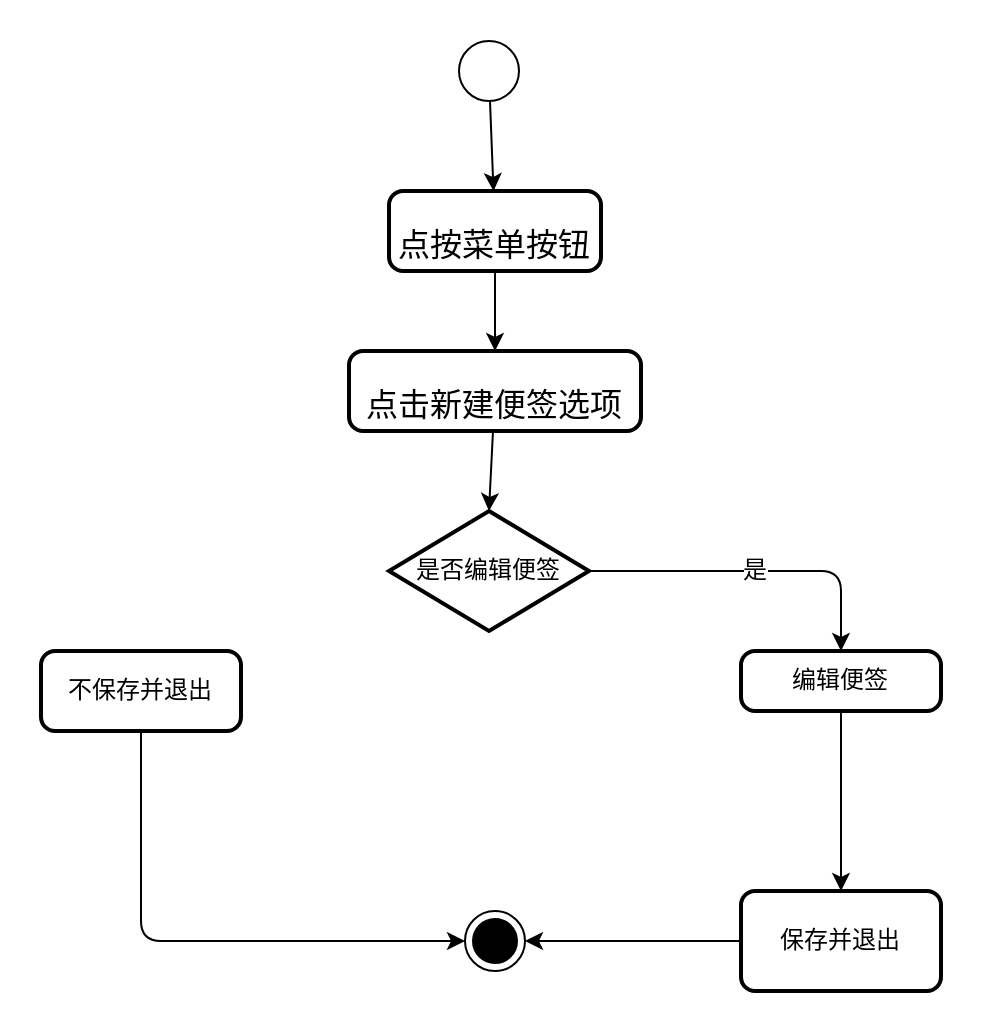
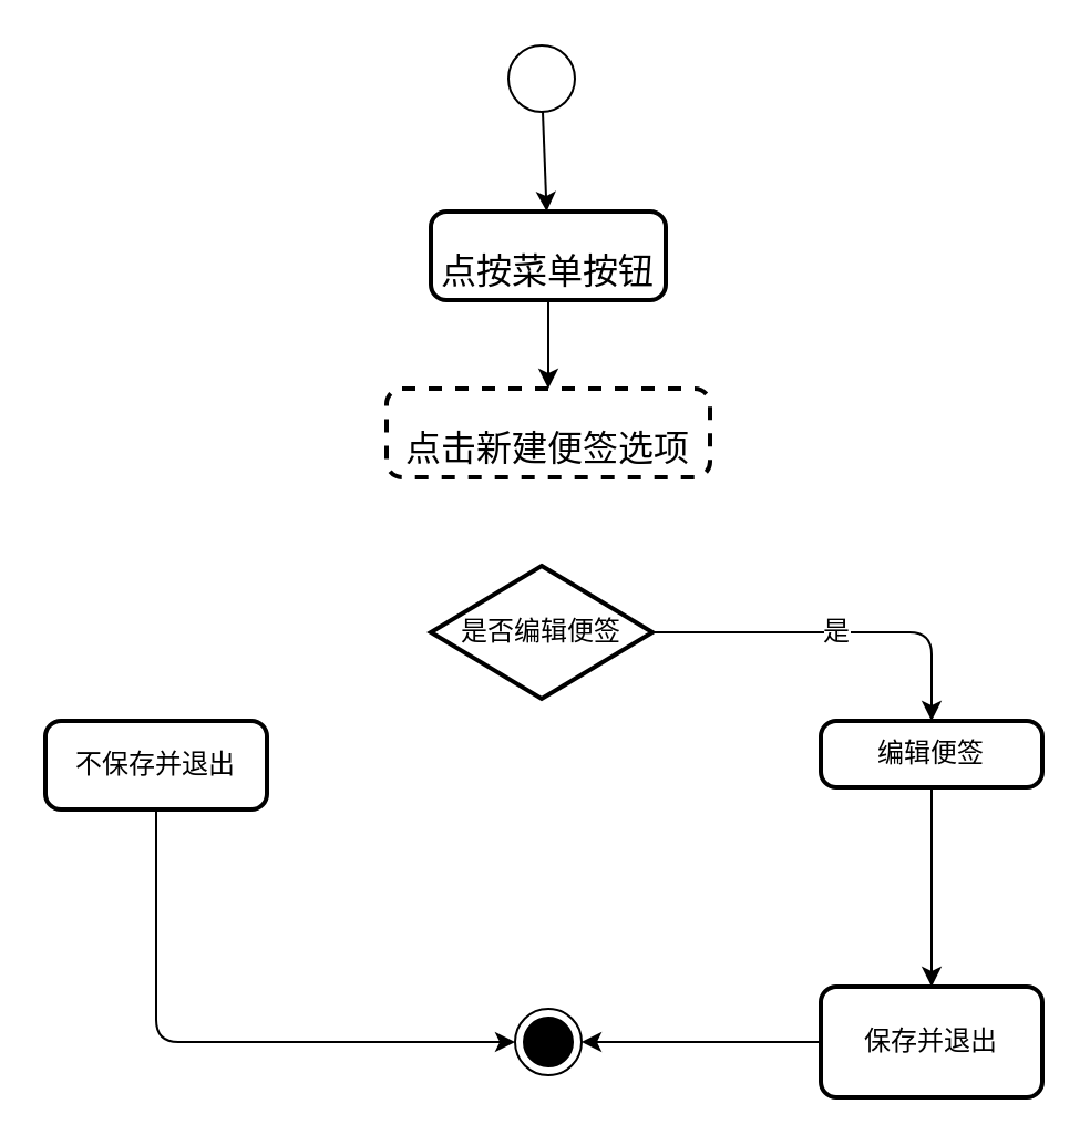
  <mxCell id="0" />
  <mxCell id="1" parent="0" />
  <mxCell id="2" value="" style="edgeStyle=none;html=1;fontSize=36;" edge="1" parent="1" source="3" target="5"><mxGeometry relative="1" as="geometry" /></mxCell>
  <mxCell id="3" value="" style="ellipse;fillColor=#ffffff;strokeColor=#000000;fontSize=36;" vertex="1" parent="1"><mxGeometry x="229" y="20" width="30" height="30" as="geometry" /></mxCell>
  <mxCell id="4" value="" style="edgeStyle=none;html=1;fontSize=36;" edge="1" parent="1" source="5" target="7"><mxGeometry relative="1" as="geometry" /></mxCell>
  <mxCell id="5" value="&lt;font size=&quot;3&quot;&gt;点按菜单按钮&lt;/font&gt;" style="rounded=1;whiteSpace=wrap;html=1;absoluteArcSize=1;arcSize=14;strokeWidth=2;fontSize=36;" vertex="1" parent="1"><mxGeometry x="194" y="95" width="106" height="40" as="geometry" /></mxCell>
- <mxCell id="6" value="" style="edgeStyle=none;html=1;fontSize=12;entryX=0.5;entryY=0;entryDx=0;entryDy=0;entryPerimeter=0;" edge="1" parent="1" source="7" target="9"><mxGeometry relative="1" as="geometry"><mxPoint x="247" y="275" as="targetPoint" /></mxGeometry></mxCell>
- <mxCell id="7" value="&lt;font size=&quot;3&quot;&gt;点击新建便签选项&lt;/font&gt;" style="rounded=1;whiteSpace=wrap;html=1;absoluteArcSize=1;arcSize=14;strokeWidth=2;fontSize=36;" vertex="1" parent="1"><mxGeometry x="174" y="175" width="146" height="40" as="geometry" /></mxCell>
+ <mxCell id="7" value="&lt;font size=&quot;3&quot;&gt;点击新建便签选项&lt;/font&gt;" style="rounded=1;whiteSpace=wrap;html=1;absoluteArcSize=1;arcSize=14;strokeWidth=2;fontSize=36;dashed=1;" vertex="1" parent="1"><mxGeometry x="174" y="175" width="146" height="40" as="geometry" /></mxCell>
  <mxCell id="8" value="是" style="edgeStyle=none;html=1;exitX=1;exitY=0.5;exitDx=0;exitDy=0;exitPerimeter=0;entryX=0.5;entryY=0;entryDx=0;entryDy=0;fontSize=12;" edge="1" parent="1" source="9" target="11"><mxGeometry relative="1" as="geometry"><Array as="points"><mxPoint x="420" y="285" /></Array></mxGeometry></mxCell>
  <mxCell id="9" value="是否编辑便签" style="strokeWidth=2;html=1;shape=mxgraph.flowchart.decision;whiteSpace=wrap;fontSize=12;" vertex="1" parent="1"><mxGeometry x="194" y="255" width="100" height="60" as="geometry" /></mxCell>
  <mxCell id="10" value="" style="edgeStyle=none;html=1;fontSize=12;" edge="1" parent="1" source="11" target="15"><mxGeometry relative="1" as="geometry" /></mxCell>
  <mxCell id="11" value="编辑便签" style="rounded=1;whiteSpace=wrap;html=1;absoluteArcSize=1;arcSize=14;strokeWidth=2;fontSize=12;" vertex="1" parent="1"><mxGeometry x="370" y="325" width="100" height="30" as="geometry" /></mxCell>
  <mxCell id="12" style="edgeStyle=none;html=1;exitX=0.5;exitY=1;exitDx=0;exitDy=0;entryX=0;entryY=0.5;entryDx=0;entryDy=0;fontSize=12;" edge="1" parent="1" source="13" target="16"><mxGeometry relative="1" as="geometry"><Array as="points"><mxPoint x="70" y="470" /></Array></mxGeometry></mxCell>
  <mxCell id="13" value="不保存并退出" style="rounded=1;whiteSpace=wrap;html=1;absoluteArcSize=1;arcSize=14;strokeWidth=2;fontSize=12;" vertex="1" parent="1"><mxGeometry x="20" y="325" width="100" height="40" as="geometry" /></mxCell>
  <mxCell id="14" value="" style="edgeStyle=none;html=1;fontSize=12;" edge="1" parent="1" source="15" target="16"><mxGeometry relative="1" as="geometry" /></mxCell>
  <mxCell id="15" value="保存并退出" style="rounded=1;whiteSpace=wrap;html=1;absoluteArcSize=1;arcSize=14;strokeWidth=2;fontSize=12;" vertex="1" parent="1"><mxGeometry x="370" y="445" width="100" height="50" as="geometry" /></mxCell>
  <mxCell id="16" value="" style="ellipse;html=1;shape=endState;fillColor=#000000;strokeColor=#000000;fontSize=12;" vertex="1" parent="1"><mxGeometry x="232" y="455" width="30" height="30" as="geometry" /></mxCell>
